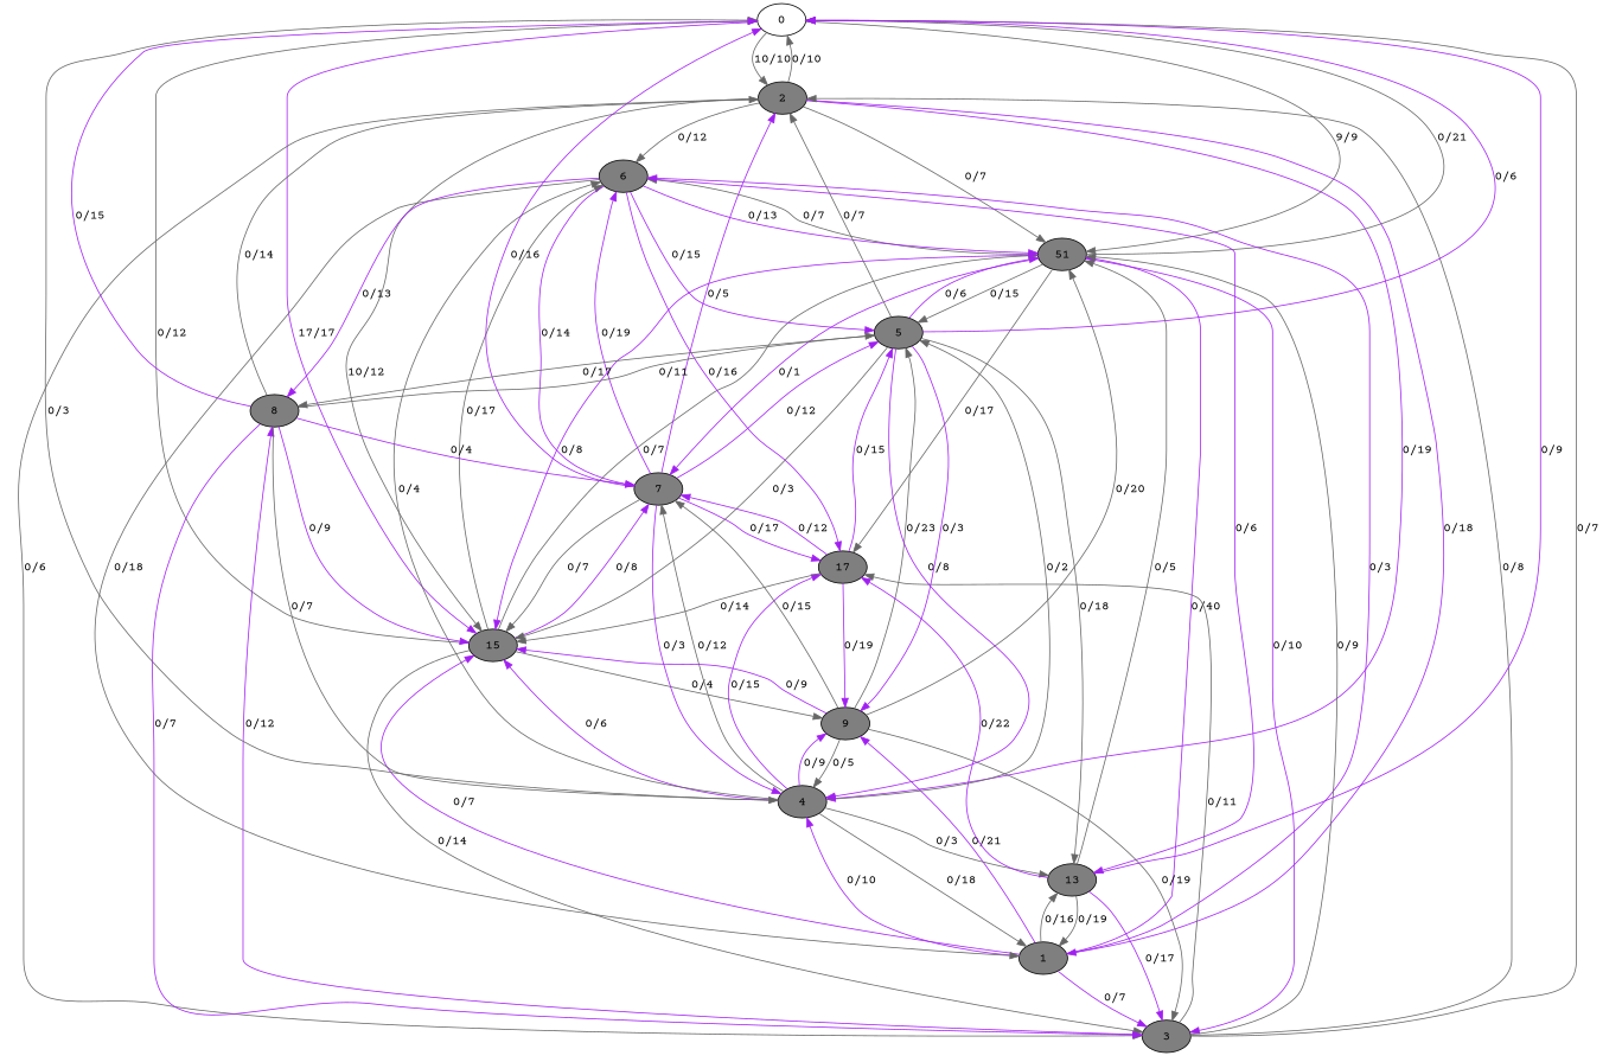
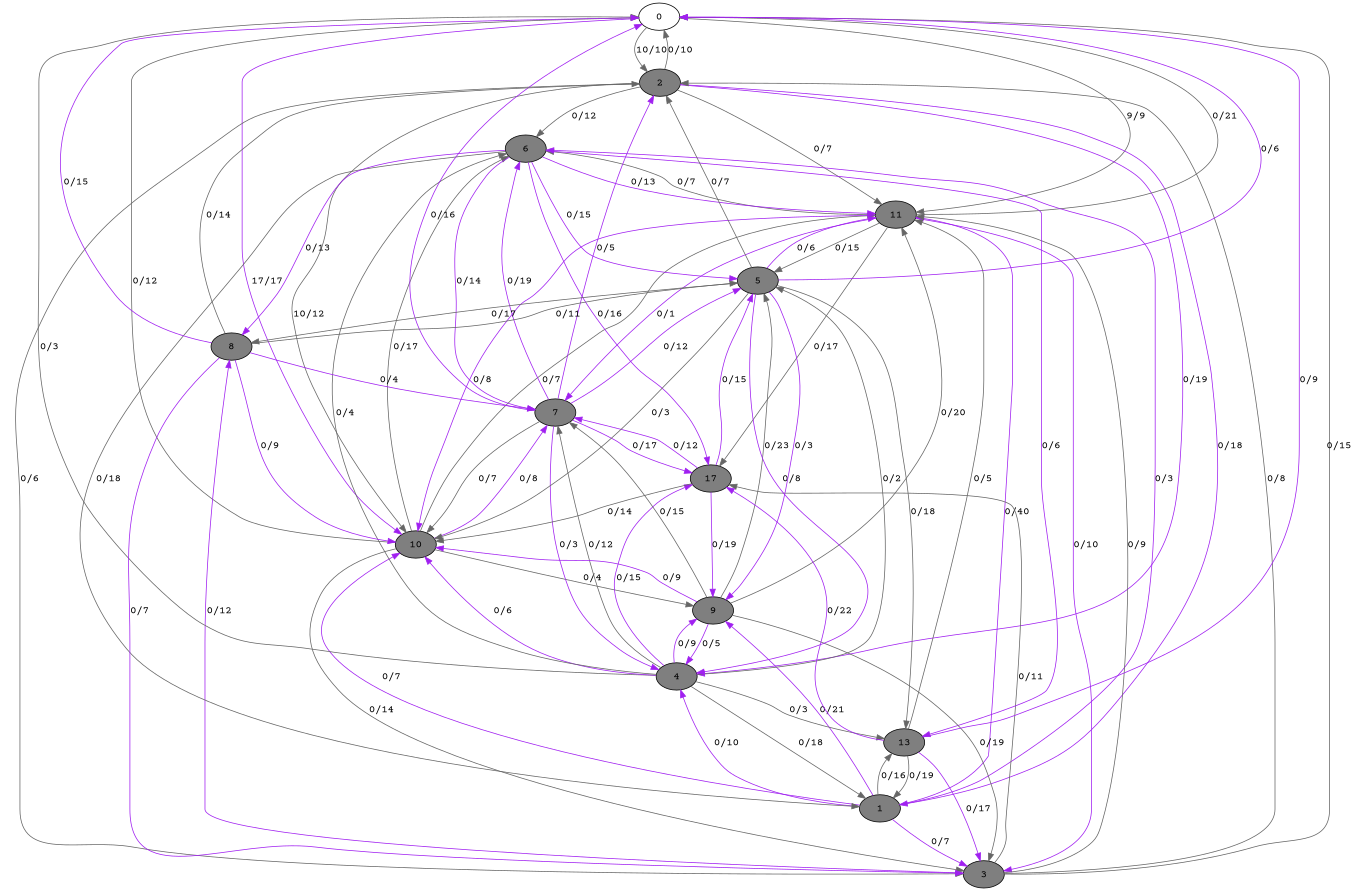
  digraph {
    fontname="Courier Prime"
    node [fillcolor=grey50 fontname="Courier Prime" style=filled]
    edge [color=gray40 fontname="Courier Prime"]
    0 [fillcolor=grey100]
    2
-   10 [label=15]
-   11 [label=51]
+   10
+   11
    1
    3
    4
    6
    9
    7
    n11 [label=17]
    5
    13
    8
    0 -> 2 [label="10/10"]
    0 -> 10 [color=purple label="17/17"]
    0 -> 11 [label="9/9"]
    2 -> 0 [label="0/10"]
    2 -> 10 [label="10/12"]
    2 -> 11 [label="0/7"]
    2 -> 1 [color=purple label="0/18"]
    2 -> 3 [label="0/6"]
    2 -> 4 [color=purple label="0/19"]
    2 -> 6 [label="0/12"]
    10 -> 0 [label="0/12"]
    10 -> 11 [label="0/7"]
    10 -> 3 [label="0/14"]
    10 -> 6 [label="0/17"]
    10 -> 9 [label="0/4"]
    10 -> 7 [color=purple label="0/8"]
    11 -> 0 [label="0/21"]
    11 -> 10 [color=purple label="0/8"]
    11 -> 3 [color=purple label="0/10"]
    11 -> 6 [label="0/7"]
    11 -> 7 [color=purple label="0/1"]
    11 -> n11 [label="0/17"]
    11 -> 5 [label="0/15"]
    1 -> 10 [color=purple label="0/7"]
    1 -> 11 [color=purple label="0/40"]
    1 -> 3 [color=purple label="0/7"]
    1 -> 4 [color=purple label="0/10"]
    1 -> 6 [color=purple label="0/3"]
    1 -> 9 [color=purple label="0/21"]
    1 -> 13 [label="0/16"]
-   3 -> 0 [label="0/7"]
+   3 -> 0 [label="0/15"]
    3 -> 2 [label="0/8"]
    3 -> 11 [label="0/9"]
    3 -> n11 [label="0/11"]
    3 -> 8 [color=purple label="0/12"]
    4 -> 0 [label="0/3"]
    4 -> 10 [color=purple label="0/6"]
    4 -> 1 [label="0/18"]
    4 -> 6 [label="0/4"]
    4 -> 9 [color=purple label="0/9"]
    4 -> 7 [label="0/12"]
    4 -> n11 [color=purple label="0/15"]
    4 -> 5 [label="0/2"]
    4 -> 13 [label="0/3"]
    6 -> 11 [color=purple label="0/13"]
    6 -> 1 [label="0/18"]
    6 -> 7 [color=purple label="0/14"]
    6 -> n11 [color=purple label="0/16"]
    6 -> 5 [color=purple label="0/15"]
    6 -> 13 [color=purple label="0/6"]
    6 -> 8 [color=purple label="0/13"]
    9 -> 10 [color=purple label="0/9"]
    9 -> 11 [label="0/20"]
    9 -> 3 [label="0/19"]
-   9 -> 4 [label="0/5"]
+   9 -> 4 [color=purple label="0/5"]
    9 -> 7 [label="0/15"]
    9 -> 5 [label="0/23"]
    7 -> 0 [color=purple label="0/16"]
    7 -> 2 [color=purple label="0/5"]
    7 -> 10 [label="0/7"]
    7 -> 4 [color=purple label="0/3"]
    7 -> 6 [color=purple label="0/19"]
    7 -> n11 [color=purple label="0/17"]
    7 -> 5 [color=purple label="0/12"]
    n11 -> 10 [label="0/14"]
    n11 -> 9 [color=purple label="0/19"]
    n11 -> 7 [color=purple label="0/12"]
    n11 -> 5 [color=purple label="0/15"]
    5 -> 0 [color=purple label="0/6"]
    5 -> 2 [label="0/7"]
    5 -> 10 [label="0/3"]
    5 -> 11 [color=purple label="0/6"]
    5 -> 4 [color=purple label="0/8"]
    5 -> 9 [color=purple label="0/3"]
    5 -> 13 [label="0/18"]
    5 -> 8 [label="0/17"]
    13 -> 0 [color=purple label="0/9"]
    13 -> 11 [label="0/5"]
    13 -> 1 [label="0/19"]
    13 -> 3 [color=purple label="0/17"]
    13 -> n11 [color=purple label="0/22"]
    8 -> 0 [color=purple label="0/15"]
    8 -> 2 [label="0/14"]
    8 -> 10 [color=purple label="0/9"]
    8 -> 3 [color=purple label="0/7"]
-   8 -> 4 [label="0/7"]
    8 -> 7 [color=purple label="0/4"]
    8 -> 5 [label="0/11"]
  }
